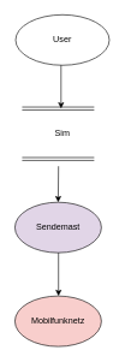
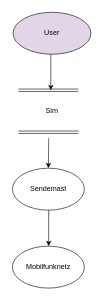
  <mxCell id="0" />
  <mxCell id="1" parent="0" />
- <mxCell id="2" value="User" style="ellipse;whiteSpace=wrap;html=1;" parent="1" vertex="1"><mxGeometry x="21" y="20" width="130" height="70" as="geometry" /></mxCell>
+ <mxCell id="2" value="User" style="ellipse;whiteSpace=wrap;html=1;fillColor=#e1d5e7;" parent="1" vertex="1"><mxGeometry x="21" y="20" width="130" height="70" as="geometry" /></mxCell>
  <mxCell id="3" value="" style="endArrow=classic;html=1;" parent="1" edge="1"><mxGeometry width="50" height="50" relative="1" as="geometry"><mxPoint x="84" y="90" as="sourcePoint" /><mxPoint x="84" y="150" as="targetPoint" /></mxGeometry></mxCell>
  <mxCell id="4" value="" style="endArrow=classic;html=1;" parent="1" target="5" edge="1"><mxGeometry width="50" height="50" relative="1" as="geometry"><mxPoint x="80.5" y="230" as="sourcePoint" /><mxPoint x="81" y="280" as="targetPoint" /></mxGeometry></mxCell>
- <mxCell id="5" value="Sendemast" style="ellipse;whiteSpace=wrap;html=1;fillColor=#e1d5e7;" parent="1" vertex="1"><mxGeometry x="20" y="280" width="120" height="70" as="geometry" /></mxCell>
+ <mxCell id="5" value="Sendemast" style="ellipse;whiteSpace=wrap;html=1;" parent="1" vertex="1"><mxGeometry x="20" y="280" width="120" height="70" as="geometry" /></mxCell>
  <mxCell id="6" value="" style="endArrow=classic;html=1;" parent="1" edge="1"><mxGeometry width="50" height="50" relative="1" as="geometry"><mxPoint x="80.5" y="350" as="sourcePoint" /><mxPoint x="80.5" y="410" as="targetPoint" /></mxGeometry></mxCell>
- <mxCell id="7" value="Mobilfunknetz" style="ellipse;whiteSpace=wrap;html=1;fillColor=#f8cecc;" parent="1" vertex="1"><mxGeometry x="20" y="410" width="120" height="70" as="geometry" /></mxCell>
+ <mxCell id="7" value="Mobilfunknetz" style="ellipse;whiteSpace=wrap;html=1;" parent="1" vertex="1"><mxGeometry x="20" y="410" width="120" height="70" as="geometry" /></mxCell>
  <mxCell id="8" value="" style="shape=link;html=1;" parent="1" edge="1"><mxGeometry width="100" relative="1" as="geometry"><mxPoint x="30" y="150" as="sourcePoint" /><mxPoint x="130" y="150" as="targetPoint" /></mxGeometry></mxCell>
  <mxCell id="9" value="" style="shape=link;html=1;" parent="1" edge="1"><mxGeometry width="100" relative="1" as="geometry"><mxPoint x="30" y="220" as="sourcePoint" /><mxPoint x="130" y="220" as="targetPoint" /></mxGeometry></mxCell>
  <mxCell id="10" value="Sim" style="text;html=1;strokeColor=none;fillColor=none;align=center;verticalAlign=middle;whiteSpace=wrap;rounded=0;" parent="1" vertex="1"><mxGeometry x="66" y="175" width="40" height="20" as="geometry" /></mxCell>
